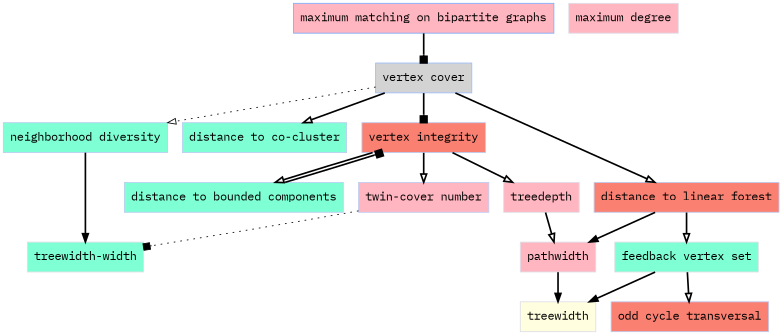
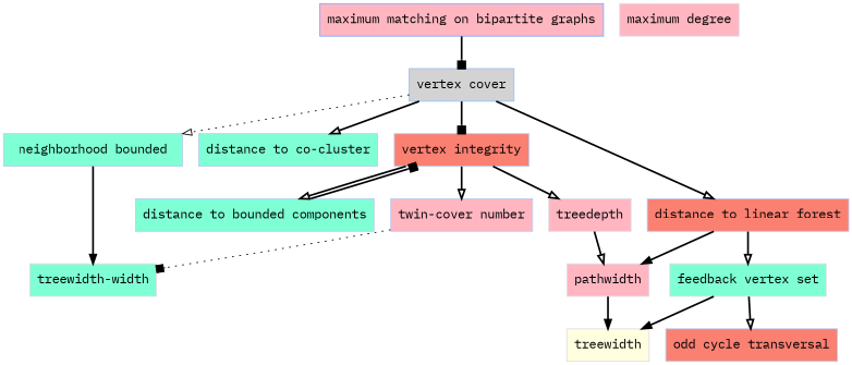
  digraph {
    fontname="IBM Plex Mono"
    node [color="#bbccf0" fillcolor=aquamarine fontname="IBM Plex Mono" shape=box style=filled]
    edge [arrowhead=onormal decorate=true fontname="IBM Plex Mono" lblstyle="above, sloped" penwidth=2.0 weight=100]
-   n1 [label="neighborhood diversity"]
+   n1 [label="neighborhood bounded"]
    n2 [color="#dddde8" label="treewidth-width"]
    n3 [color="#dddde8" fillcolor=lightpink label=pathwidth]
    n4 [color="#dddde8" fillcolor=lightyellow label=treewidth]
    n5 [color="#78acff" fillcolor=lightpink label="maximum matching on bipartite graphs"]
    n6 [color="#99bcf8" fillcolor=lightgrey label="vertex cover"]
    n7 [label="distance to co-cluster"]
    n8 [fillcolor=salmon label="vertex integrity"]
    n9 [fillcolor=salmon label="distance to linear forest"]
    n10 [color="#dddde8" fillcolor=lightpink label="maximum degree"]
    n11 [fillcolor=salmon label="odd cycle transversal"]
    n12 [color="#dddde8" label="feedback vertex set"]
    n13 [label="distance to bounded components"]
    n14 [fillcolor=lightpink label="twin-cover number"]
    n15 [color="#dddde8" fillcolor=lightpink label=treedepth]
    n1 -> n2 [arrowhead=normal]
    n3 -> n4 [arrowhead=normal]
    n5 -> n6 [arrowhead=box]
    n6 -> n1 [penwidth=1.0 style=dotted weight=1]
    n6 -> n7
    n6 -> n8 [arrowhead=box]
    n6 -> n9
    n8 -> n13
    n8 -> n14
    n8 -> n15
    n9 -> n3 [arrowhead=normal]
    n9 -> n12
    n12 -> n4 [arrowhead=normal]
    n12 -> n11
    n13 -> n8 [arrowhead=box]
    n14 -> n2 [arrowhead=box penwidth=1.0 style=dotted weight=1]
    n15 -> n3
  }
